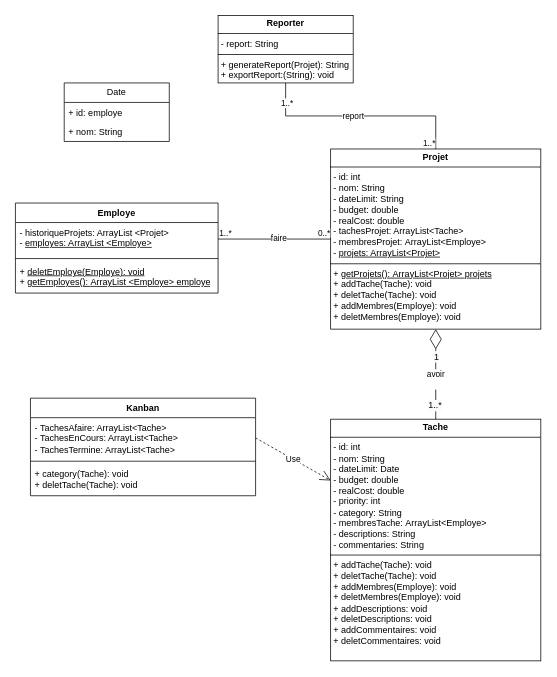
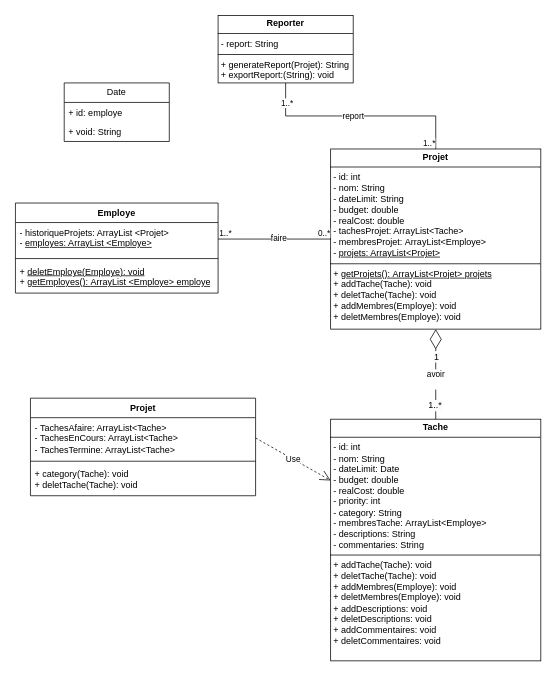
  <mxCell id="0" />
  <mxCell id="1" parent="0" />
  <mxCell id="2" value="Date" style="swimlane;fontStyle=0;childLayout=stackLayout;horizontal=1;startSize=26;fillColor=none;horizontalStack=0;resizeParent=1;resizeParentMax=0;resizeLast=0;collapsible=1;marginBottom=0;whiteSpace=wrap;html=1;" parent="1" vertex="1"><mxGeometry x="85" y="110" width="140" height="78" as="geometry" /></mxCell>
  <mxCell id="3" value="+ id: employe" style="text;strokeColor=none;fillColor=none;align=left;verticalAlign=top;spacingLeft=4;spacingRight=4;overflow=hidden;rotatable=0;points=[[0,0.5],[1,0.5]];portConstraint=eastwest;whiteSpace=wrap;html=1;" parent="2" vertex="1"><mxGeometry y="26" width="140" height="26" as="geometry" /></mxCell>
- <mxCell id="4" value="+ nom: String" style="text;strokeColor=none;fillColor=none;align=left;verticalAlign=top;spacingLeft=4;spacingRight=4;overflow=hidden;rotatable=0;points=[[0,0.5],[1,0.5]];portConstraint=eastwest;whiteSpace=wrap;html=1;" parent="2" vertex="1"><mxGeometry y="52" width="140" height="26" as="geometry" /></mxCell>
+ <mxCell id="4" value="+ void: String" style="text;strokeColor=none;fillColor=none;align=left;verticalAlign=top;spacingLeft=4;spacingRight=4;overflow=hidden;rotatable=0;points=[[0,0.5],[1,0.5]];portConstraint=eastwest;whiteSpace=wrap;html=1;" parent="2" vertex="1"><mxGeometry y="52" width="140" height="26" as="geometry" /></mxCell>
  <mxCell id="5" value="Employe" style="swimlane;fontStyle=1;align=center;verticalAlign=top;childLayout=stackLayout;horizontal=1;startSize=26;horizontalStack=0;resizeParent=1;resizeParentMax=0;resizeLast=0;collapsible=1;marginBottom=0;whiteSpace=wrap;html=1;" parent="1" vertex="1"><mxGeometry x="20" y="270" width="270" height="120" as="geometry" /></mxCell>
  <mxCell id="6" value="&lt;div&gt;&lt;span style=&quot;background-color: transparent;&quot;&gt;- historiqueProjets: ArrayList &amp;lt;Projet&amp;gt;&lt;/span&gt;&lt;br&gt;&lt;/div&gt;&lt;div&gt;- &lt;u&gt;employes: ArrayList &amp;lt;Employe&amp;gt;&lt;/u&gt;&lt;/div&gt;" style="text;strokeColor=none;fillColor=none;align=left;verticalAlign=top;spacingLeft=4;spacingRight=4;overflow=hidden;rotatable=0;points=[[0,0.5],[1,0.5]];portConstraint=eastwest;whiteSpace=wrap;html=1;" parent="5" vertex="1"><mxGeometry y="26" width="270" height="44" as="geometry" /></mxCell>
  <mxCell id="7" value="" style="line;strokeWidth=1;fillColor=none;align=left;verticalAlign=middle;spacingTop=-1;spacingLeft=3;spacingRight=3;rotatable=0;labelPosition=right;points=[];portConstraint=eastwest;strokeColor=inherit;" parent="5" vertex="1"><mxGeometry y="70" width="270" height="8" as="geometry" /></mxCell>
  <mxCell id="8" value="+ &lt;u&gt;deletEmploye(Employe): void&lt;/u&gt;&lt;div&gt;+ &lt;u&gt;getEmployes():&amp;nbsp;&lt;/u&gt;&lt;u style=&quot;background-color: transparent; color: light-dark(rgb(0, 0, 0), rgb(255, 255, 255));&quot;&gt;ArrayList &amp;lt;Employe&amp;gt; employe&lt;/u&gt;&lt;/div&gt;" style="text;strokeColor=none;fillColor=none;align=left;verticalAlign=top;spacingLeft=4;spacingRight=4;overflow=hidden;rotatable=0;points=[[0,0.5],[1,0.5]];portConstraint=eastwest;whiteSpace=wrap;html=1;" parent="5" vertex="1"><mxGeometry y="78" width="270" height="42" as="geometry" /></mxCell>
  <mxCell id="9" value="&lt;p style=&quot;margin:0px;margin-top:4px;text-align:center;&quot;&gt;&lt;b&gt;Projet&lt;/b&gt;&lt;/p&gt;&lt;hr size=&quot;1&quot; style=&quot;border-style:solid;&quot;&gt;&lt;p style=&quot;margin:0px;margin-left:4px;&quot;&gt;- id: int&lt;/p&gt;&lt;p style=&quot;margin:0px;margin-left:4px;&quot;&gt;- nom: String&lt;/p&gt;&lt;p style=&quot;margin:0px;margin-left:4px;&quot;&gt;- dateLimit: String&lt;/p&gt;&lt;p style=&quot;margin:0px;margin-left:4px;&quot;&gt;- budget: double&lt;/p&gt;&lt;p style=&quot;margin:0px;margin-left:4px;&quot;&gt;- realCost: double&lt;/p&gt;&lt;p style=&quot;margin:0px;margin-left:4px;&quot;&gt;- tachesProjet: ArrayList&amp;lt;Tache&amp;gt;&lt;/p&gt;&lt;p style=&quot;margin:0px;margin-left:4px;&quot;&gt;- membresProjet:&amp;nbsp;&lt;span style=&quot;background-color: transparent; color: light-dark(rgb(0, 0, 0), rgb(255, 255, 255));&quot;&gt;ArrayList&amp;lt;Employe&amp;gt;&lt;/span&gt;&lt;/p&gt;&lt;p style=&quot;margin:0px;margin-left:4px;&quot;&gt;&lt;span style=&quot;background-color: transparent; color: light-dark(rgb(0, 0, 0), rgb(255, 255, 255));&quot;&gt;- &lt;u&gt;projets: ArrayList&amp;lt;Projet&amp;gt;&lt;/u&gt;&lt;/span&gt;&lt;/p&gt;&lt;hr size=&quot;1&quot; style=&quot;border-style:solid;&quot;&gt;&lt;p style=&quot;margin:0px;margin-left:4px;&quot;&gt;+ &lt;u&gt;getProjets():&lt;span style=&quot;background-color: transparent; color: light-dark(rgb(0, 0, 0), rgb(255, 255, 255));&quot;&gt;&amp;nbsp;ArrayList&amp;lt;Projet&amp;gt;&amp;nbsp;&lt;/span&gt;&lt;span style=&quot;background-color: transparent; color: light-dark(rgb(0, 0, 0), rgb(255, 255, 255));&quot;&gt;projets&lt;/span&gt;&lt;/u&gt;&lt;/p&gt;&lt;p style=&quot;margin:0px;margin-left:4px;&quot;&gt;+ addTache(Tache): void&lt;/p&gt;&lt;p style=&quot;margin:0px;margin-left:4px;&quot;&gt;+ deletTache&lt;span style=&quot;background-color: transparent; color: light-dark(rgb(0, 0, 0), rgb(255, 255, 255));&quot;&gt;(Tache): void&lt;/span&gt;&lt;/p&gt;&lt;p style=&quot;margin: 0px 0px 0px 4px;&quot;&gt;+ addMembres(Employe): void&lt;/p&gt;&lt;p style=&quot;margin: 0px 0px 0px 4px;&quot;&gt;+ deletMembres&lt;span style=&quot;background-color: transparent; color: light-dark(rgb(0, 0, 0), rgb(255, 255, 255));&quot;&gt;(&lt;/span&gt;Employe&lt;span style=&quot;background-color: transparent; color: light-dark(rgb(0, 0, 0), rgb(255, 255, 255));&quot;&gt;): void&lt;/span&gt;&lt;/p&gt;" style="verticalAlign=top;align=left;overflow=fill;html=1;whiteSpace=wrap;" parent="1" vertex="1"><mxGeometry x="440" y="198" width="280" height="240" as="geometry" /></mxCell>
  <mxCell id="10" value="&lt;p style=&quot;margin:0px;margin-top:4px;text-align:center;&quot;&gt;&lt;b&gt;Tache&lt;/b&gt;&lt;/p&gt;&lt;hr size=&quot;1&quot; style=&quot;border-style:solid;&quot;&gt;&lt;p style=&quot;margin:0px;margin-left:4px;&quot;&gt;- id: int&lt;/p&gt;&lt;p style=&quot;margin:0px;margin-left:4px;&quot;&gt;- nom: String&lt;/p&gt;&lt;p style=&quot;margin:0px;margin-left:4px;&quot;&gt;- dateLimit: Date&lt;/p&gt;&lt;p style=&quot;margin:0px;margin-left:4px;&quot;&gt;- budget: double&lt;/p&gt;&lt;p style=&quot;margin:0px;margin-left:4px;&quot;&gt;- realCost: double&lt;/p&gt;&lt;p style=&quot;margin:0px;margin-left:4px;&quot;&gt;- priority: int&lt;/p&gt;&lt;p style=&quot;margin:0px;margin-left:4px;&quot;&gt;- category: String&lt;/p&gt;&lt;p style=&quot;margin:0px;margin-left:4px;&quot;&gt;- membresTache:&amp;nbsp;&lt;span style=&quot;background-color: transparent; color: light-dark(rgb(0, 0, 0), rgb(255, 255, 255));&quot;&gt;ArrayList&amp;lt;Employe&amp;gt;&lt;/span&gt;&lt;/p&gt;&lt;p style=&quot;margin:0px;margin-left:4px;&quot;&gt;- descriptions: String&lt;/p&gt;&lt;p style=&quot;margin:0px;margin-left:4px;&quot;&gt;- commentaries: String&lt;/p&gt;&lt;hr size=&quot;1&quot; style=&quot;border-style:solid;&quot;&gt;&lt;p style=&quot;margin:0px;margin-left:4px;&quot;&gt;+ addTache(Tache): void&lt;/p&gt;&lt;p style=&quot;margin:0px;margin-left:4px;&quot;&gt;+ deletTache&lt;span style=&quot;background-color: transparent; color: light-dark(rgb(0, 0, 0), rgb(255, 255, 255));&quot;&gt;(Tache): void&lt;/span&gt;&lt;/p&gt;&lt;p style=&quot;margin: 0px 0px 0px 4px;&quot;&gt;+ addMembres(Employe): void&lt;/p&gt;&lt;p style=&quot;margin: 0px 0px 0px 4px;&quot;&gt;+ deletMembres&lt;span style=&quot;background-color: transparent; color: light-dark(rgb(0, 0, 0), rgb(255, 255, 255));&quot;&gt;(&lt;/span&gt;Employe&lt;span style=&quot;background-color: transparent; color: light-dark(rgb(0, 0, 0), rgb(255, 255, 255));&quot;&gt;): void&lt;/span&gt;&lt;/p&gt;&lt;p style=&quot;margin: 0px 0px 0px 4px;&quot;&gt;&lt;span style=&quot;background-color: transparent; color: light-dark(rgb(0, 0, 0), rgb(255, 255, 255));&quot;&gt;+ add&lt;/span&gt;&lt;span style=&quot;background-color: transparent; color: light-dark(rgb(0, 0, 0), rgb(255, 255, 255));&quot;&gt;Descriptions: void&lt;/span&gt;&lt;/p&gt;&lt;p style=&quot;margin: 0px 0px 0px 4px;&quot;&gt;&lt;span style=&quot;background-color: transparent; color: light-dark(rgb(0, 0, 0), rgb(255, 255, 255));&quot;&gt;+ delet&lt;/span&gt;&lt;span style=&quot;background-color: transparent; color: light-dark(rgb(0, 0, 0), rgb(255, 255, 255));&quot;&gt;Descriptions: void&lt;/span&gt;&lt;/p&gt;&lt;p style=&quot;margin: 0px 0px 0px 4px;&quot;&gt;&lt;span style=&quot;background-color: transparent; color: light-dark(rgb(0, 0, 0), rgb(255, 255, 255));&quot;&gt;+ add&lt;/span&gt;Commentaires&lt;span style=&quot;background-color: transparent; color: light-dark(rgb(0, 0, 0), rgb(255, 255, 255));&quot;&gt;: void&lt;/span&gt;&lt;/p&gt;&lt;p style=&quot;margin: 0px 0px 0px 4px;&quot;&gt;&lt;span style=&quot;background-color: transparent; color: light-dark(rgb(0, 0, 0), rgb(255, 255, 255));&quot;&gt;+ delet&lt;/span&gt;Commentaires&lt;span style=&quot;background-color: transparent; color: light-dark(rgb(0, 0, 0), rgb(255, 255, 255));&quot;&gt;: void&lt;/span&gt;&lt;/p&gt;" style="verticalAlign=top;align=left;overflow=fill;html=1;whiteSpace=wrap;" parent="1" vertex="1"><mxGeometry x="440" y="558" width="280" height="322" as="geometry" /></mxCell>
  <mxCell id="11" value="&lt;p style=&quot;margin:0px;margin-top:4px;text-align:center;&quot;&gt;&lt;b&gt;Reporter&lt;/b&gt;&lt;/p&gt;&lt;hr size=&quot;1&quot; style=&quot;border-style:solid;&quot;&gt;&lt;p style=&quot;margin:0px;margin-left:4px;&quot;&gt;- report: String&lt;/p&gt;&lt;hr size=&quot;1&quot; style=&quot;border-style:solid;&quot;&gt;&lt;p style=&quot;margin:0px;margin-left:4px;&quot;&gt;+ generateReport(Projet): String&lt;/p&gt;&lt;p style=&quot;margin:0px;margin-left:4px;&quot;&gt;+ exportReport:(String): void&lt;/p&gt;" style="verticalAlign=top;align=left;overflow=fill;html=1;whiteSpace=wrap;" parent="1" vertex="1"><mxGeometry x="290" y="20" width="180" height="90" as="geometry" /></mxCell>
- <mxCell id="12" value="Kanban" style="swimlane;fontStyle=1;align=center;verticalAlign=top;childLayout=stackLayout;horizontal=1;startSize=26;horizontalStack=0;resizeParent=1;resizeParentMax=0;resizeLast=0;collapsible=1;marginBottom=0;whiteSpace=wrap;html=1;" parent="1" vertex="1"><mxGeometry x="40" y="530" width="300" height="130" as="geometry" /></mxCell>
+ <mxCell id="12" value="Projet" style="swimlane;fontStyle=1;align=center;verticalAlign=top;childLayout=stackLayout;horizontal=1;startSize=26;horizontalStack=0;resizeParent=1;resizeParentMax=0;resizeLast=0;collapsible=1;marginBottom=0;whiteSpace=wrap;html=1;" parent="1" vertex="1"><mxGeometry x="40" y="530" width="300" height="130" as="geometry" /></mxCell>
  <mxCell id="13" value="- TachesAfaire: ArrayList&amp;lt;Tache&amp;gt;&lt;div&gt;- TachesEnCours: ArrayList&amp;lt;Tache&amp;gt;&lt;/div&gt;&lt;div&gt;- TachesTermine: ArrayList&amp;lt;Tache&amp;gt;&lt;/div&gt;" style="text;strokeColor=none;fillColor=none;align=left;verticalAlign=top;spacingLeft=4;spacingRight=4;overflow=hidden;rotatable=0;points=[[0,0.5],[1,0.5]];portConstraint=eastwest;whiteSpace=wrap;html=1;" parent="12" vertex="1"><mxGeometry y="26" width="300" height="54" as="geometry" /></mxCell>
  <mxCell id="14" value="" style="line;strokeWidth=1;fillColor=none;align=left;verticalAlign=middle;spacingTop=-1;spacingLeft=3;spacingRight=3;rotatable=0;labelPosition=right;points=[];portConstraint=eastwest;strokeColor=inherit;" parent="12" vertex="1"><mxGeometry y="80" width="300" height="8" as="geometry" /></mxCell>
  <mxCell id="15" value="+ category(Tache): void&lt;div&gt;+ deletTache&lt;span style=&quot;background-color: transparent;&quot;&gt;(Tache): void&lt;/span&gt;&lt;/div&gt;" style="text;strokeColor=none;fillColor=none;align=left;verticalAlign=top;spacingLeft=4;spacingRight=4;overflow=hidden;rotatable=0;points=[[0,0.5],[1,0.5]];portConstraint=eastwest;whiteSpace=wrap;html=1;" parent="12" vertex="1"><mxGeometry y="88" width="300" height="42" as="geometry" /></mxCell>
  <mxCell id="16" value="" style="endArrow=diamondThin;endFill=0;endSize=24;html=1;rounded=0;exitX=0.5;exitY=0;exitDx=0;exitDy=0;entryX=0.5;entryY=1;entryDx=0;entryDy=0;" parent="1" source="10" target="9" edge="1"><mxGeometry width="160" relative="1" as="geometry"><mxPoint x="260" y="440" as="sourcePoint" /><mxPoint x="420" y="440" as="targetPoint" /></mxGeometry></mxCell>
  <mxCell id="17" value="avoir&lt;div&gt;&lt;br&gt;&lt;/div&gt;" style="edgeLabel;html=1;align=center;verticalAlign=middle;resizable=0;points=[];" parent="16" vertex="1" connectable="0"><mxGeometry x="-0.102" y="1" relative="1" as="geometry"><mxPoint as="offset" /></mxGeometry></mxCell>
  <mxCell id="18" value="&lt;span style=&quot;font-size: 12px; background-color: rgb(251, 251, 251);&quot;&gt;1&lt;/span&gt;" style="edgeLabel;html=1;align=center;verticalAlign=middle;resizable=0;points=[];" parent="16" vertex="1" connectable="0"><mxGeometry x="0.396" relative="1" as="geometry"><mxPoint as="offset" /></mxGeometry></mxCell>
  <mxCell id="19" value="&lt;span style=&quot;font-size: 12px; background-color: rgb(251, 251, 251);&quot;&gt;1..*&lt;/span&gt;" style="edgeLabel;html=1;align=center;verticalAlign=middle;resizable=0;points=[];" parent="16" vertex="1" connectable="0"><mxGeometry x="-0.686" y="2" relative="1" as="geometry"><mxPoint as="offset" /></mxGeometry></mxCell>
  <mxCell id="20" value="" style="endArrow=none;html=1;edgeStyle=orthogonalEdgeStyle;rounded=0;exitX=1;exitY=0.5;exitDx=0;exitDy=0;entryX=0;entryY=0.5;entryDx=0;entryDy=0;" parent="1" source="6" target="9" edge="1"><mxGeometry relative="1" as="geometry"><mxPoint x="260" y="440" as="sourcePoint" /><mxPoint x="420" y="440" as="targetPoint" /></mxGeometry></mxCell>
  <mxCell id="21" value="1..*" style="edgeLabel;resizable=0;html=1;align=left;verticalAlign=bottom;" parent="20" connectable="0" vertex="1"><mxGeometry x="-1" relative="1" as="geometry" /></mxCell>
  <mxCell id="22" value="0..*" style="edgeLabel;resizable=0;html=1;align=right;verticalAlign=bottom;" parent="20" connectable="0" vertex="1"><mxGeometry x="1" relative="1" as="geometry" /></mxCell>
  <mxCell id="23" value="faire" style="edgeLabel;html=1;align=center;verticalAlign=middle;resizable=0;points=[];" parent="20" vertex="1" connectable="0"><mxGeometry x="0.065" y="2" relative="1" as="geometry"><mxPoint as="offset" /></mxGeometry></mxCell>
  <mxCell id="24" value="" style="endArrow=none;html=1;edgeStyle=orthogonalEdgeStyle;rounded=0;exitX=0.5;exitY=1;exitDx=0;exitDy=0;entryX=0.5;entryY=0;entryDx=0;entryDy=0;" parent="1" source="11" target="9" edge="1"><mxGeometry relative="1" as="geometry"><mxPoint x="720" y="35" as="sourcePoint" /><mxPoint x="620" y="180" as="targetPoint" /></mxGeometry></mxCell>
  <mxCell id="25" value="1..*" style="edgeLabel;resizable=0;html=1;align=right;verticalAlign=bottom;" parent="24" connectable="0" vertex="1"><mxGeometry x="1" relative="1" as="geometry" /></mxCell>
  <mxCell id="26" value="report" style="edgeLabel;html=1;align=center;verticalAlign=middle;resizable=0;points=[];" parent="24" vertex="1" connectable="0"><mxGeometry x="-0.074" y="1" relative="1" as="geometry"><mxPoint as="offset" /></mxGeometry></mxCell>
  <mxCell id="27" value="&lt;span style=&quot;text-align: left;&quot;&gt;1..*&lt;/span&gt;" style="edgeLabel;html=1;align=center;verticalAlign=middle;resizable=0;points=[];" parent="24" vertex="1" connectable="0"><mxGeometry x="-0.818" y="1" relative="1" as="geometry"><mxPoint as="offset" /></mxGeometry></mxCell>
  <mxCell id="28" value="Use" style="endArrow=open;endSize=12;dashed=1;html=1;rounded=0;exitX=1;exitY=0.5;exitDx=0;exitDy=0;" parent="1" source="13" target="10" edge="1"><mxGeometry width="160" relative="1" as="geometry"><mxPoint x="260" y="440" as="sourcePoint" /><mxPoint x="420" y="440" as="targetPoint" /></mxGeometry></mxCell>
